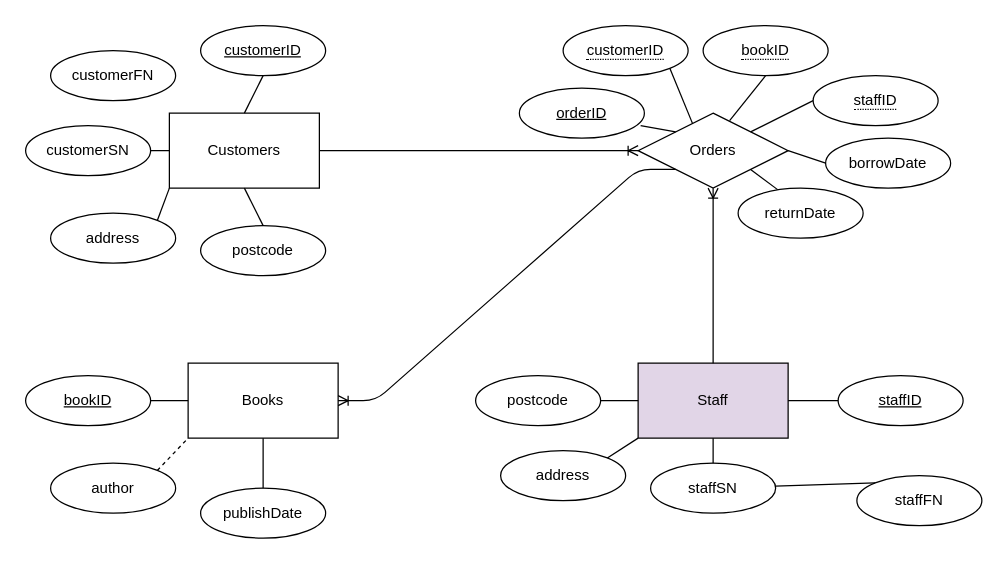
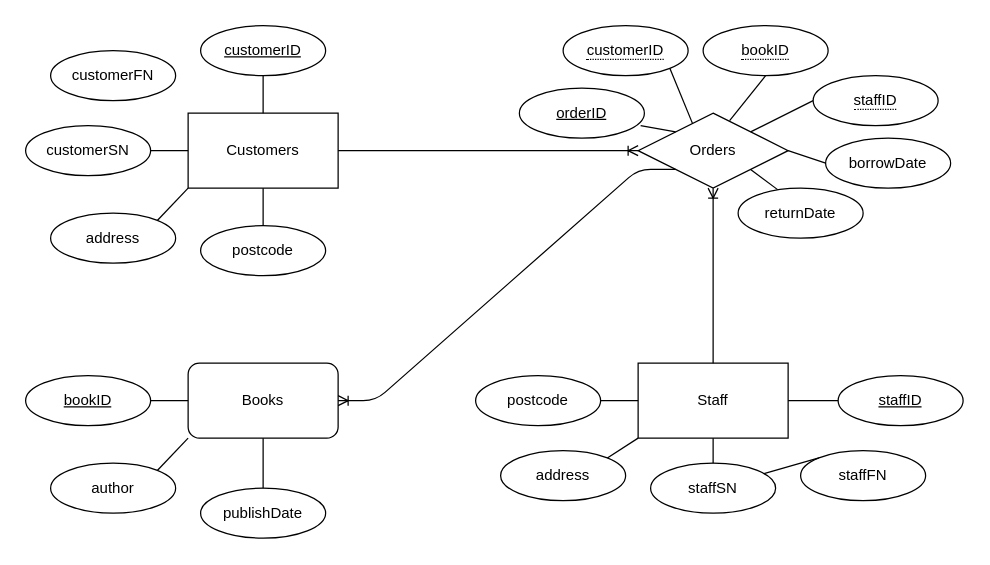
  <mxCell id="0" />
  <mxCell id="1" parent="0" />
- <mxCell id="2" value="Customers" style="rounded=0;whiteSpace=wrap;html=1;" vertex="1" parent="1"><mxGeometry x="135" y="90" width="120" height="60" as="geometry" /></mxCell>
- <mxCell id="3" value="Books" style="rounded=0;whiteSpace=wrap;html=1;" vertex="1" parent="1"><mxGeometry x="150" y="290" width="120" height="60" as="geometry" /></mxCell>
- <mxCell id="4" value="Staff" style="rounded=0;whiteSpace=wrap;html=1;fillColor=#e1d5e7;" vertex="1" parent="1"><mxGeometry x="510" y="290" width="120" height="60" as="geometry" /></mxCell>
+ <mxCell id="2" value="Customers" style="rounded=0;whiteSpace=wrap;html=1;" vertex="1" parent="1"><mxGeometry x="150" y="90" width="120" height="60" as="geometry" /></mxCell>
+ <mxCell id="3" value="Books" style="whiteSpace=wrap;html=1;rounded=1;" vertex="1" parent="1"><mxGeometry x="150" y="290" width="120" height="60" as="geometry" /></mxCell>
+ <mxCell id="4" value="Staff" style="rounded=0;whiteSpace=wrap;html=1;" vertex="1" parent="1"><mxGeometry x="510" y="290" width="120" height="60" as="geometry" /></mxCell>
  <mxCell id="5" value="Orders" style="rhombus;whiteSpace=wrap;html=1;" vertex="1" parent="1"><mxGeometry x="510" y="90" width="120" height="60" as="geometry" /></mxCell>
  <mxCell id="6" value="" style="edgeStyle=entityRelationEdgeStyle;fontSize=12;html=1;endArrow=ERoneToMany;exitX=1;exitY=0.5;exitDx=0;exitDy=0;entryX=0;entryY=0.5;entryDx=0;entryDy=0;" edge="1" parent="1" source="2" target="5"><mxGeometry width="100" height="100" relative="1" as="geometry"><mxPoint x="370" y="330" as="sourcePoint" /><mxPoint x="470" y="230" as="targetPoint" /></mxGeometry></mxCell>
  <mxCell id="7" value="" style="edgeStyle=orthogonalEdgeStyle;fontSize=12;html=1;endArrow=ERoneToMany;exitX=0.5;exitY=0;exitDx=0;exitDy=0;entryX=0.5;entryY=1;entryDx=0;entryDy=0;" edge="1" parent="1" source="4" target="5"><mxGeometry width="100" height="100" relative="1" as="geometry"><mxPoint x="520" y="240" as="sourcePoint" /><mxPoint x="760" y="240" as="targetPoint" /></mxGeometry></mxCell>
  <mxCell id="8" value="" style="fontSize=12;html=1;endArrow=ERoneToMany;exitX=0;exitY=1;exitDx=0;exitDy=0;entryX=1;entryY=0.5;entryDx=0;entryDy=0;edgeStyle=entityRelationEdgeStyle;elbow=vertical;" edge="1" parent="1" source="5" target="3"><mxGeometry width="100" height="100" relative="1" as="geometry"><mxPoint x="240" y="220" as="sourcePoint" /><mxPoint x="480" y="220" as="targetPoint" /></mxGeometry></mxCell>
  <mxCell id="9" value="customerID" style="ellipse;whiteSpace=wrap;html=1;align=center;fontStyle=4;" vertex="1" parent="1"><mxGeometry x="160" y="20" width="100" height="40" as="geometry" /></mxCell>
  <mxCell id="10" value="customerSN" style="ellipse;whiteSpace=wrap;html=1;align=center;" vertex="1" parent="1"><mxGeometry x="20" y="100" width="100" height="40" as="geometry" /></mxCell>
  <mxCell id="11" value="customerFN" style="ellipse;whiteSpace=wrap;html=1;align=center;" vertex="1" parent="1"><mxGeometry x="40" y="40" width="100" height="40" as="geometry" /></mxCell>
  <mxCell id="12" value="address" style="ellipse;whiteSpace=wrap;html=1;align=center;" vertex="1" parent="1"><mxGeometry x="40" y="170" width="100" height="40" as="geometry" /></mxCell>
  <mxCell id="13" value="postcode" style="ellipse;whiteSpace=wrap;html=1;align=center;" vertex="1" parent="1"><mxGeometry x="160" y="180" width="100" height="40" as="geometry" /></mxCell>
  <mxCell id="14" value="" style="endArrow=none;html=1;exitX=0.5;exitY=0;exitDx=0;exitDy=0;" edge="1" parent="1" source="2"><mxGeometry width="50" height="50" relative="1" as="geometry"><mxPoint x="160" y="90" as="sourcePoint" /><mxPoint x="210" y="60" as="targetPoint" /></mxGeometry></mxCell>
  <mxCell id="15" value="" style="endArrow=none;html=1;entryX=0.5;entryY=1;entryDx=0;entryDy=0;" edge="1" parent="1" target="2"><mxGeometry width="50" height="50" relative="1" as="geometry"><mxPoint x="210" y="180" as="sourcePoint" /><mxPoint x="209.5" y="130" as="targetPoint" /></mxGeometry></mxCell>
  <mxCell id="16" value="" style="endArrow=none;html=1;exitX=0;exitY=0.5;exitDx=0;exitDy=0;entryX=1;entryY=0.5;entryDx=0;entryDy=0;" edge="1" parent="1" source="2" target="10"><mxGeometry width="50" height="50" relative="1" as="geometry"><mxPoint x="240" y="120" as="sourcePoint" /><mxPoint x="240" y="70" as="targetPoint" /></mxGeometry></mxCell>
  <mxCell id="17" value="" style="endArrow=none;html=1;exitX=0;exitY=1;exitDx=0;exitDy=0;entryX=1;entryY=0;entryDx=0;entryDy=0;" edge="1" parent="1" source="2" target="12"><mxGeometry width="50" height="50" relative="1" as="geometry"><mxPoint x="250" y="130" as="sourcePoint" /><mxPoint x="250" y="80" as="targetPoint" /></mxGeometry></mxCell>
  <mxCell id="18" value="author" style="ellipse;whiteSpace=wrap;html=1;align=center;" vertex="1" parent="1"><mxGeometry x="40" y="370" width="100" height="40" as="geometry" /></mxCell>
  <mxCell id="19" value="publishDate" style="ellipse;whiteSpace=wrap;html=1;align=center;" vertex="1" parent="1"><mxGeometry x="160" y="390" width="100" height="40" as="geometry" /></mxCell>
  <mxCell id="20" value="" style="endArrow=none;html=1;entryX=0;entryY=0.5;entryDx=0;entryDy=0;" edge="1" parent="1" target="3"><mxGeometry width="50" height="50" relative="1" as="geometry"><mxPoint x="120" y="320" as="sourcePoint" /><mxPoint x="170" y="270" as="targetPoint" /></mxGeometry></mxCell>
- <mxCell id="21" value="" style="endArrow=none;html=1;entryX=0;entryY=1;entryDx=0;entryDy=0;exitX=1;exitY=0;exitDx=0;exitDy=0;dashed=1;" edge="1" parent="1" source="18" target="3"><mxGeometry width="50" height="50" relative="1" as="geometry"><mxPoint x="130" y="330" as="sourcePoint" /><mxPoint x="160" y="330" as="targetPoint" /></mxGeometry></mxCell>
+ <mxCell id="21" value="" style="endArrow=none;html=1;entryX=0;entryY=1;entryDx=0;entryDy=0;exitX=1;exitY=0;exitDx=0;exitDy=0;" edge="1" parent="1" source="18" target="3"><mxGeometry width="50" height="50" relative="1" as="geometry"><mxPoint x="130" y="330" as="sourcePoint" /><mxPoint x="160" y="330" as="targetPoint" /></mxGeometry></mxCell>
  <mxCell id="22" value="" style="endArrow=none;html=1;entryX=0.5;entryY=1;entryDx=0;entryDy=0;exitX=0.5;exitY=0;exitDx=0;exitDy=0;" edge="1" parent="1" source="19" target="3"><mxGeometry width="50" height="50" relative="1" as="geometry"><mxPoint x="140" y="340" as="sourcePoint" /><mxPoint x="170" y="340" as="targetPoint" /></mxGeometry></mxCell>
- <mxCell id="23" value="staffFN" style="ellipse;whiteSpace=wrap;html=1;align=center;" vertex="1" parent="1"><mxGeometry x="685" y="380" width="100" height="40" as="geometry" /></mxCell>
+ <mxCell id="23" value="staffFN" style="ellipse;whiteSpace=wrap;html=1;align=center;" vertex="1" parent="1"><mxGeometry x="640" y="360" width="100" height="40" as="geometry" /></mxCell>
  <mxCell id="24" value="staffSN" style="ellipse;whiteSpace=wrap;html=1;align=center;" vertex="1" parent="1"><mxGeometry x="520" y="370" width="100" height="40" as="geometry" /></mxCell>
  <mxCell id="25" value="address" style="ellipse;whiteSpace=wrap;html=1;align=center;" vertex="1" parent="1"><mxGeometry x="400" y="360" width="100" height="40" as="geometry" /></mxCell>
  <mxCell id="26" value="postcode" style="ellipse;whiteSpace=wrap;html=1;align=center;" vertex="1" parent="1"><mxGeometry x="380" y="300" width="100" height="40" as="geometry" /></mxCell>
  <mxCell id="27" value="" style="endArrow=none;html=1;exitX=0;exitY=0.5;exitDx=0;exitDy=0;entryX=1;entryY=0.5;entryDx=0;entryDy=0;" edge="1" parent="1" source="4" target="26"><mxGeometry width="50" height="50" relative="1" as="geometry"><mxPoint x="130" y="330" as="sourcePoint" /><mxPoint x="490" y="320" as="targetPoint" /></mxGeometry></mxCell>
  <mxCell id="28" value="" style="endArrow=none;html=1;entryX=1;entryY=0;entryDx=0;entryDy=0;exitX=0;exitY=1;exitDx=0;exitDy=0;" edge="1" parent="1" source="4" target="25"><mxGeometry width="50" height="50" relative="1" as="geometry"><mxPoint x="500" y="360" as="sourcePoint" /><mxPoint x="490" y="330" as="targetPoint" /></mxGeometry></mxCell>
  <mxCell id="29" value="" style="endArrow=none;html=1;exitX=0.5;exitY=1;exitDx=0;exitDy=0;entryX=0.5;entryY=0;entryDx=0;entryDy=0;" edge="1" parent="1" source="4" target="24"><mxGeometry width="50" height="50" relative="1" as="geometry"><mxPoint x="530" y="340" as="sourcePoint" /><mxPoint x="500" y="340" as="targetPoint" /></mxGeometry></mxCell>
  <mxCell id="30" value="" style="endArrow=none;html=1;exitX=0;exitY=0;exitDx=0;exitDy=0;" edge="1" parent="1" source="23" target="24"><mxGeometry width="50" height="50" relative="1" as="geometry"><mxPoint x="540" y="350" as="sourcePoint" /><mxPoint x="510" y="350" as="targetPoint" /></mxGeometry></mxCell>
  <mxCell id="31" value="" style="endArrow=none;html=1;exitX=1;exitY=0.5;exitDx=0;exitDy=0;entryX=0;entryY=0.5;entryDx=0;entryDy=0;" edge="1" parent="1" source="4"><mxGeometry width="50" height="50" relative="1" as="geometry"><mxPoint x="550" y="360" as="sourcePoint" /><mxPoint x="670" y="320" as="targetPoint" /></mxGeometry></mxCell>
  <mxCell id="32" value="bookID" style="ellipse;whiteSpace=wrap;html=1;align=center;fontStyle=4;" vertex="1" parent="1"><mxGeometry x="20" y="300" width="100" height="40" as="geometry" /></mxCell>
  <mxCell id="33" value="staffID" style="ellipse;whiteSpace=wrap;html=1;align=center;fontStyle=4;" vertex="1" parent="1"><mxGeometry x="670" y="300" width="100" height="40" as="geometry" /></mxCell>
  <mxCell id="34" value="orderID" style="ellipse;whiteSpace=wrap;html=1;align=center;fontStyle=4;" vertex="1" parent="1"><mxGeometry x="415" y="70" width="100" height="40" as="geometry" /></mxCell>
  <mxCell id="35" value="&lt;span style=&quot;border-bottom: 1px dotted&quot;&gt;bookID&lt;/span&gt;" style="ellipse;whiteSpace=wrap;html=1;align=center;" vertex="1" parent="1"><mxGeometry x="562" y="20" width="100" height="40" as="geometry" /></mxCell>
  <mxCell id="36" value="&lt;span style=&quot;border-bottom: 1px dotted&quot;&gt;customerID&lt;/span&gt;" style="ellipse;whiteSpace=wrap;html=1;align=center;" vertex="1" parent="1"><mxGeometry x="450" y="20" width="100" height="40" as="geometry" /></mxCell>
  <mxCell id="37" value="&lt;span style=&quot;border-bottom: 1px dotted&quot;&gt;staffID&lt;/span&gt;" style="ellipse;whiteSpace=wrap;html=1;align=center;" vertex="1" parent="1"><mxGeometry x="650" y="60" width="100" height="40" as="geometry" /></mxCell>
  <mxCell id="38" value="borrowDate" style="ellipse;whiteSpace=wrap;html=1;align=center;" vertex="1" parent="1"><mxGeometry x="660" y="110" width="100" height="40" as="geometry" /></mxCell>
  <mxCell id="39" value="returnDate" style="ellipse;whiteSpace=wrap;html=1;align=center;" vertex="1" parent="1"><mxGeometry x="590" y="150" width="100" height="40" as="geometry" /></mxCell>
  <mxCell id="40" value="" style="endArrow=none;html=1;entryX=0;entryY=0;entryDx=0;entryDy=0;exitX=0.97;exitY=0.75;exitDx=0;exitDy=0;exitPerimeter=0;" edge="1" parent="1" source="34" target="5"><mxGeometry width="50" height="50" relative="1" as="geometry"><mxPoint x="510" y="230" as="sourcePoint" /><mxPoint x="560" y="180" as="targetPoint" /></mxGeometry></mxCell>
  <mxCell id="41" value="" style="endArrow=none;html=1;exitX=1;exitY=1;exitDx=0;exitDy=0;entryX=0.363;entryY=0.14;entryDx=0;entryDy=0;entryPerimeter=0;" edge="1" parent="1" source="36" target="5"><mxGeometry width="50" height="50" relative="1" as="geometry"><mxPoint x="522" y="110" as="sourcePoint" /><mxPoint x="553" y="80" as="targetPoint" /></mxGeometry></mxCell>
  <mxCell id="42" value="" style="endArrow=none;html=1;exitX=0.5;exitY=1;exitDx=0;exitDy=0;entryX=0.61;entryY=0.1;entryDx=0;entryDy=0;entryPerimeter=0;" edge="1" parent="1" source="35" target="5"><mxGeometry width="50" height="50" relative="1" as="geometry"><mxPoint x="532" y="120" as="sourcePoint" /><mxPoint x="586" y="80" as="targetPoint" /></mxGeometry></mxCell>
  <mxCell id="43" value="" style="endArrow=none;html=1;entryX=0;entryY=0.5;entryDx=0;entryDy=0;exitX=1;exitY=0;exitDx=0;exitDy=0;" edge="1" parent="1" source="5" target="37"><mxGeometry width="50" height="50" relative="1" as="geometry"><mxPoint x="542" y="130" as="sourcePoint" /><mxPoint x="570" y="135" as="targetPoint" /></mxGeometry></mxCell>
  <mxCell id="44" value="" style="endArrow=none;html=1;entryX=0;entryY=0.5;entryDx=0;entryDy=0;" edge="1" parent="1" target="38"><mxGeometry width="50" height="50" relative="1" as="geometry"><mxPoint x="630" y="120" as="sourcePoint" /><mxPoint x="580" y="145" as="targetPoint" /></mxGeometry></mxCell>
  <mxCell id="45" value="" style="endArrow=none;html=1;entryX=0.316;entryY=0.03;entryDx=0;entryDy=0;exitX=1;exitY=1;exitDx=0;exitDy=0;entryPerimeter=0;" edge="1" parent="1" source="5" target="39"><mxGeometry width="50" height="50" relative="1" as="geometry"><mxPoint x="562" y="150" as="sourcePoint" /><mxPoint x="590" y="155" as="targetPoint" /></mxGeometry></mxCell>
